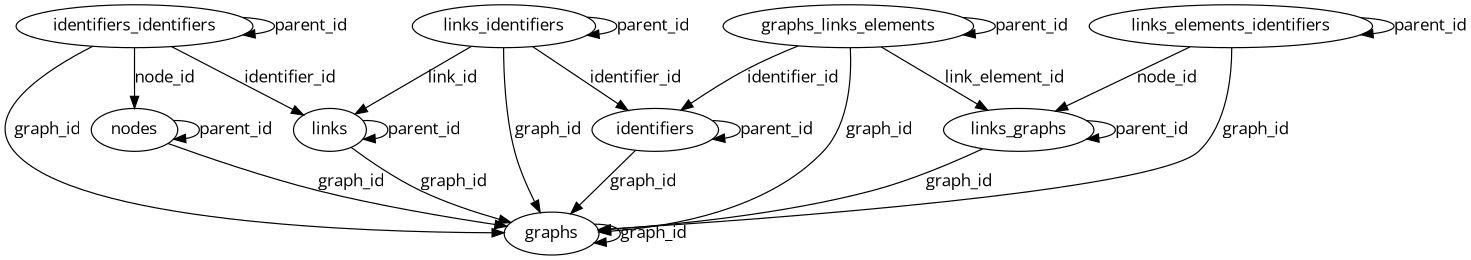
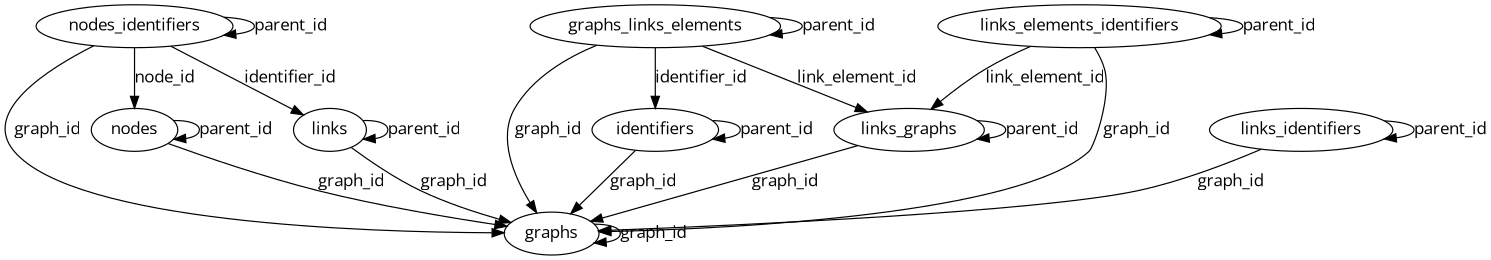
  digraph {
    fontname="Open Sans"
    node [fontname="Open Sans"]
    edge [fontname="Open Sans"]
    graphs
    nodes
    identifiers
-   nodes_identifiers [label=identifiers_identifiers]
+   nodes_identifiers
    links
    links_identifiers
    n7 [label=graphs_links_elements]
    n8 [label=links_graphs]
    links_elements_identifiers
    graphs -> graphs [label=graph_id]
    nodes -> graphs [label=graph_id]
    nodes -> nodes [label=parent_id]
    identifiers -> graphs [label=graph_id]
    identifiers -> identifiers [label=parent_id]
    nodes_identifiers -> graphs [label=graph_id]
    nodes_identifiers -> nodes [label=node_id]
    nodes_identifiers -> nodes_identifiers [label=parent_id]
    nodes_identifiers -> links [label=identifier_id]
    links -> graphs [label=graph_id]
    links -> links [label=parent_id]
    links_identifiers -> graphs [label=graph_id]
-   links_identifiers -> identifiers [label=identifier_id]
-   links_identifiers -> links [label=link_id]
    links_identifiers -> links_identifiers [label=parent_id]
    n7 -> graphs [label=graph_id]
    n7 -> identifiers [label=identifier_id]
    n7 -> n7 [label=parent_id]
    n7 -> n8 [label=link_element_id]
    n8 -> graphs [label=graph_id]
    n8 -> n8 [label=parent_id]
    links_elements_identifiers -> graphs [label=graph_id]
-   links_elements_identifiers -> n8 [label=node_id]
+   links_elements_identifiers -> n8 [label=link_element_id]
    links_elements_identifiers -> links_elements_identifiers [label=parent_id]
  }
